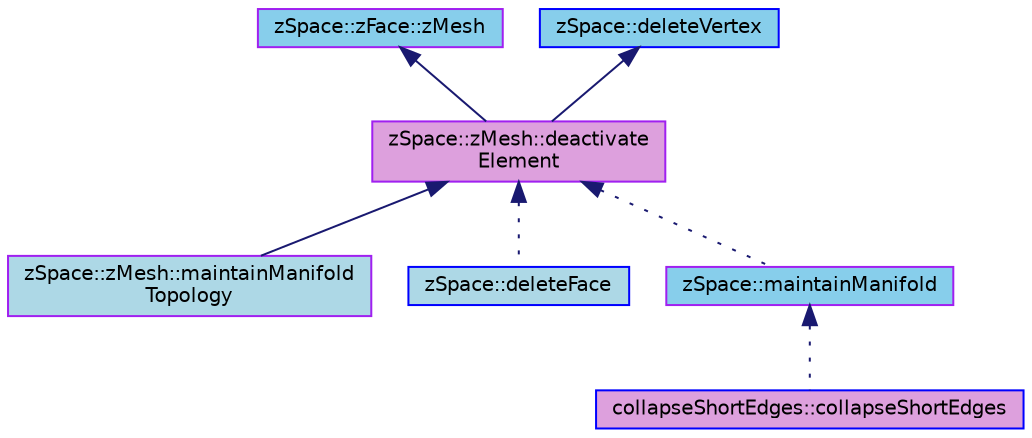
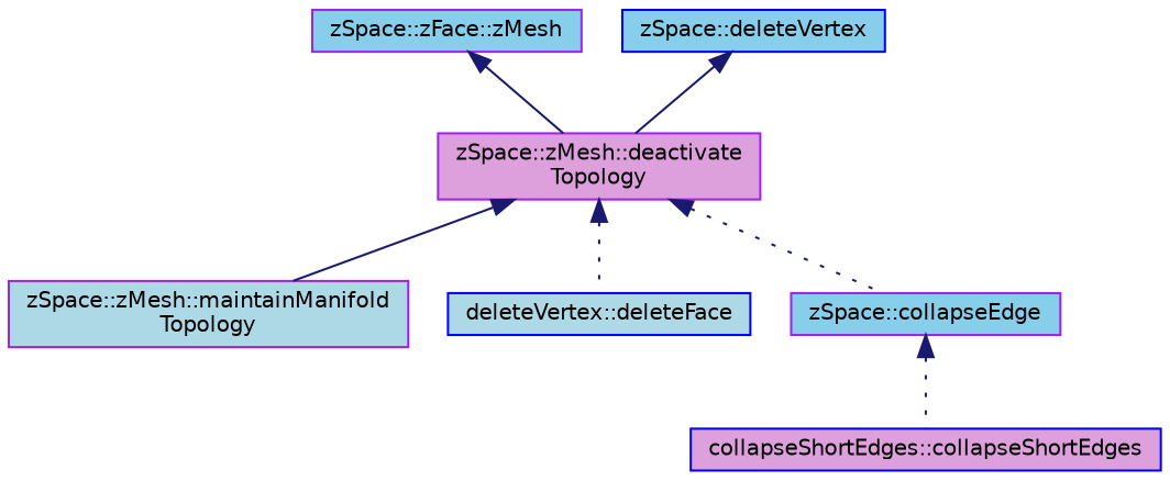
  digraph {
    rankdir=TB
    node [color=purple fillcolor=skyblue fontname=Helvetica fontsize=10 shape=record style=filled]
    edge [color=midnightblue dir=back fontname=Helvetica fontsize=10 labelfontname=Helvetica labelfontsize=10 style=solid]
    n1 [fontcolor=black height=0.2 label="zSpace::zFace::zMesh" width=0.4]
-   n2 [fillcolor=plum height=0.2 label="zSpace::zMesh::deactivate\lElement" width=0.4]
+   n2 [fillcolor=plum height=0.2 label="zSpace::zMesh::deactivate\lTopology" width=0.4]
    n3 [fillcolor=lightblue height=0.2 label="zSpace::zMesh::maintainManifold\lTopology" width=0.4]
-   n4 [color=blue fillcolor=lightblue height=0.2 label="zSpace::deleteFace" width=0.4]
-   n5 [height=0.2 label="zSpace::maintainManifold" width=0.4]
+   n4 [color=blue fillcolor=lightblue height=0.2 label="deleteVertex::deleteFace" width=0.4]
+   n5 [height=0.2 label="zSpace::collapseEdge" width=0.4]
    n6 [color=blue height=0.2 label="zSpace::deleteVertex" width=0.4]
    n7 [color=blue fillcolor=plum height=0.2 label="collapseShortEdges::collapseShortEdges" width=0.4]
    n1 -> n2
    n2 -> n3
    n2 -> n4 [style=dotted]
    n2 -> n5 [style=dotted]
    n5 -> n7 [style=dotted]
    n6 -> n2
  }
